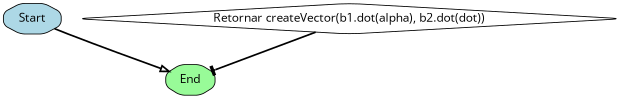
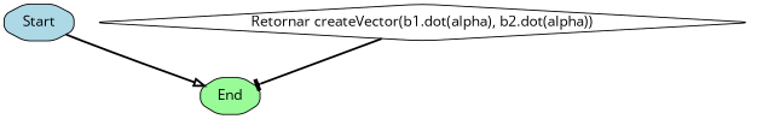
  digraph {
    fontname="Open Sans"
    rankdir=TB
    node [fontname="Open Sans" shape=octagon style="rounded,filled"]
    edge [fontname="Open Sans" style=bold]
    Start [fillcolor=lightblue]
    End [fillcolor=palegreen]
-   n3 [fillcolor=white label="Retornar createVector(b1.dot(alpha), b2.dot(dot))" shape=diamond]
+   n3 [fillcolor=white label="Retornar createVector(b1.dot(alpha), b2.dot(alpha))" shape=diamond]
    Start -> End [arrowhead=onormal]
    n3 -> End [arrowhead=tee]
  }
